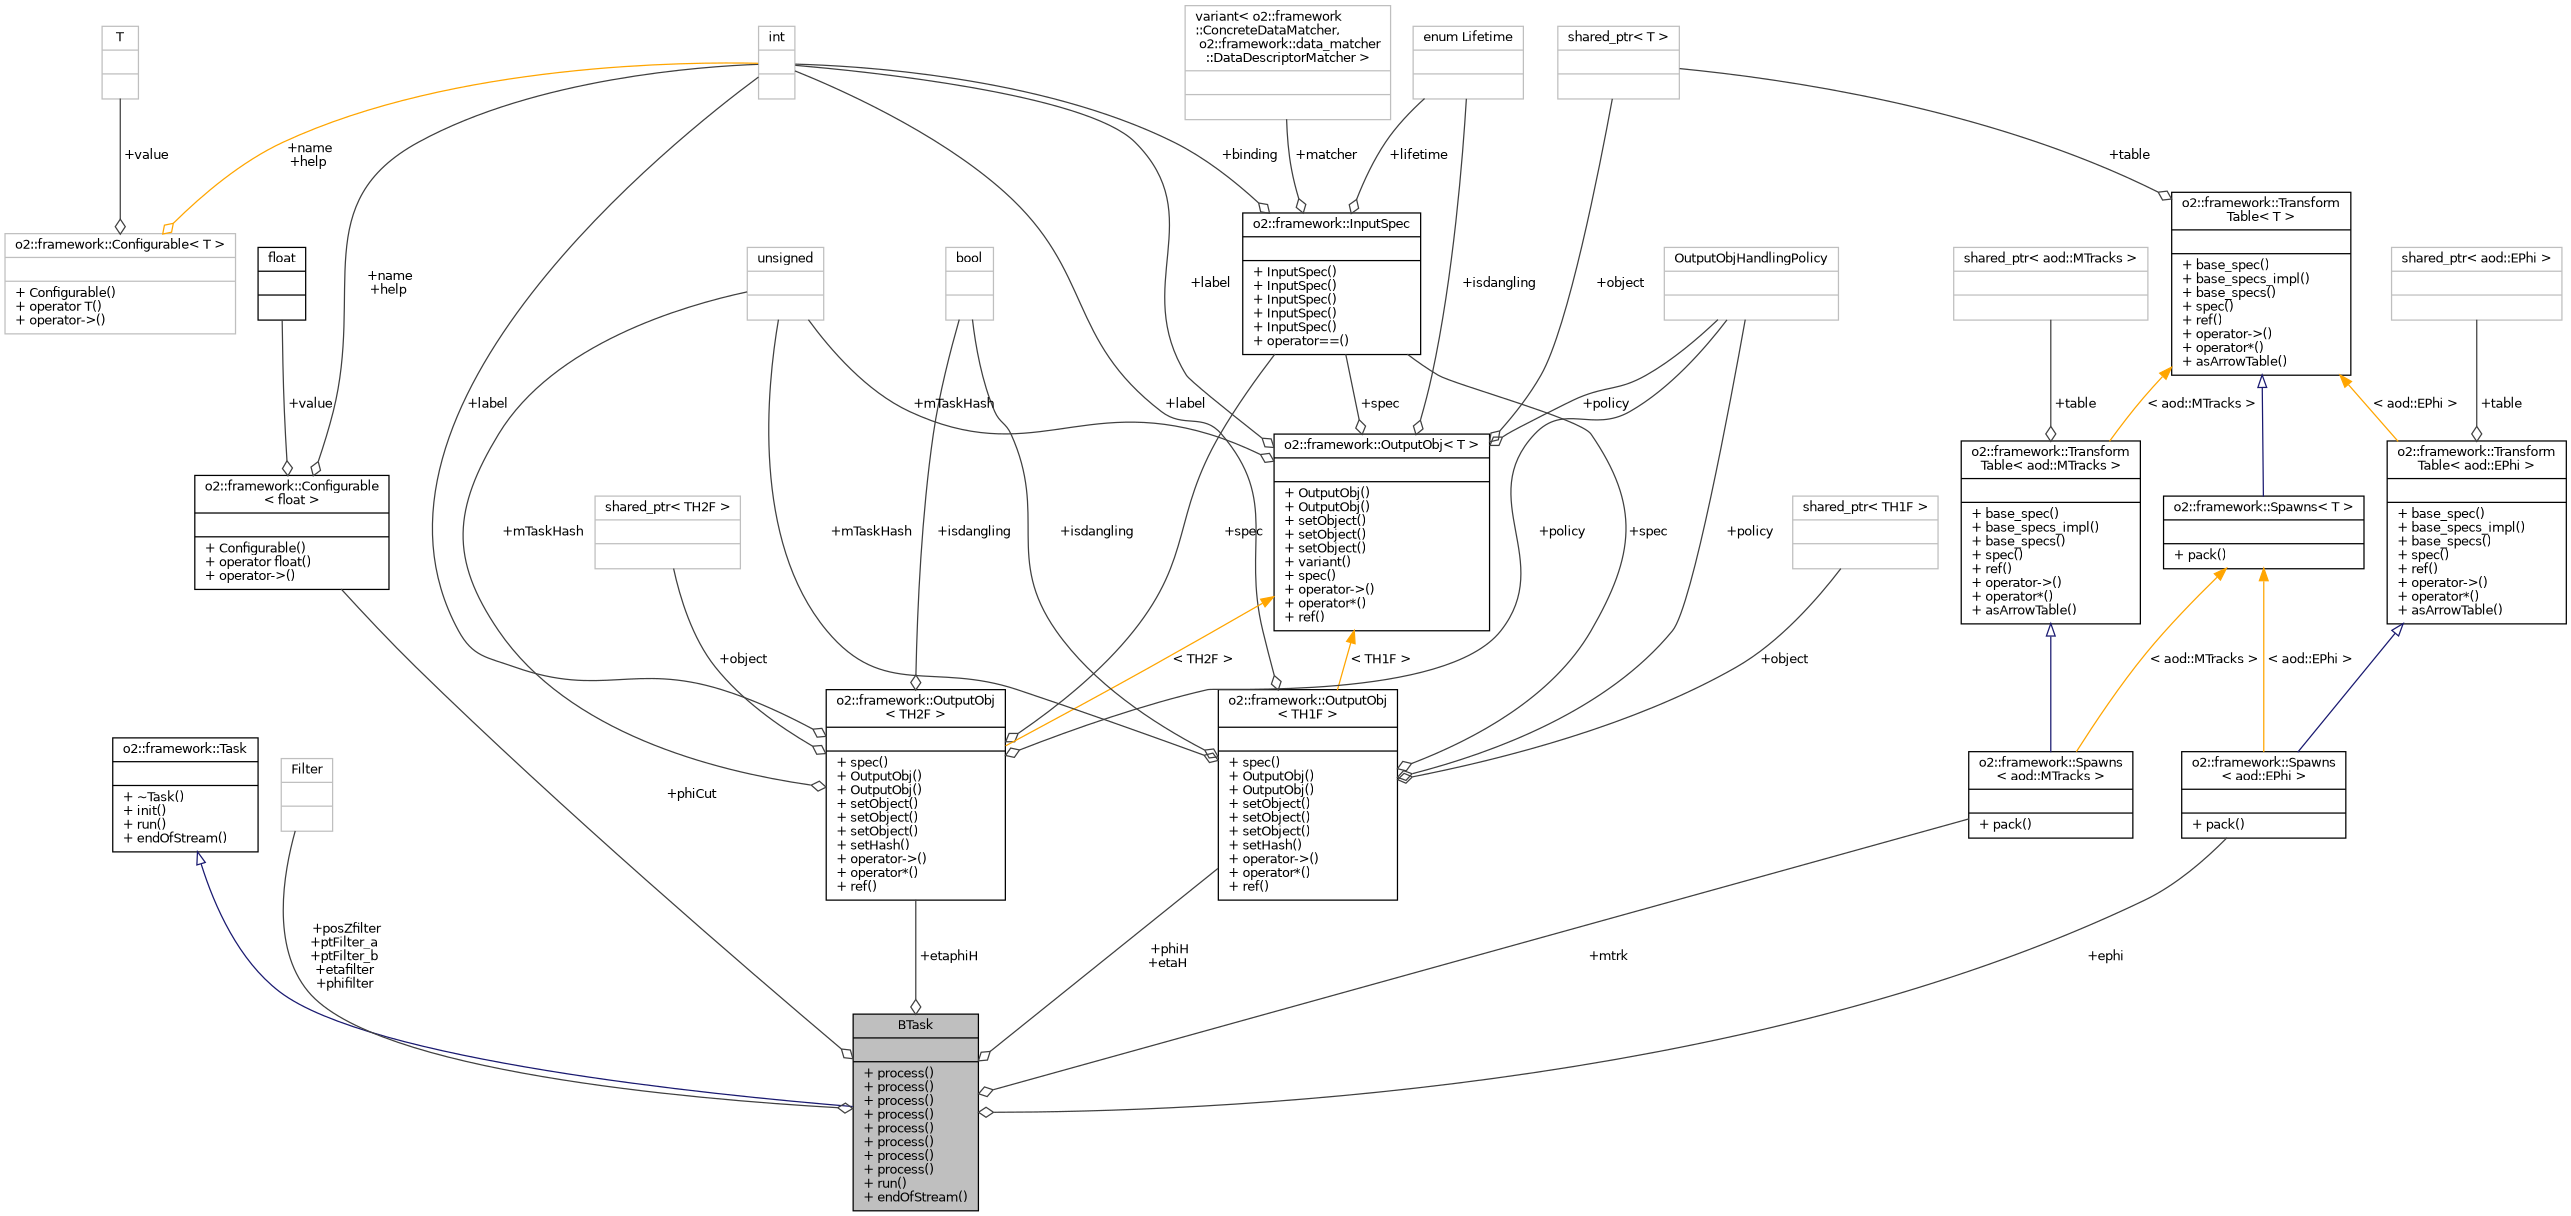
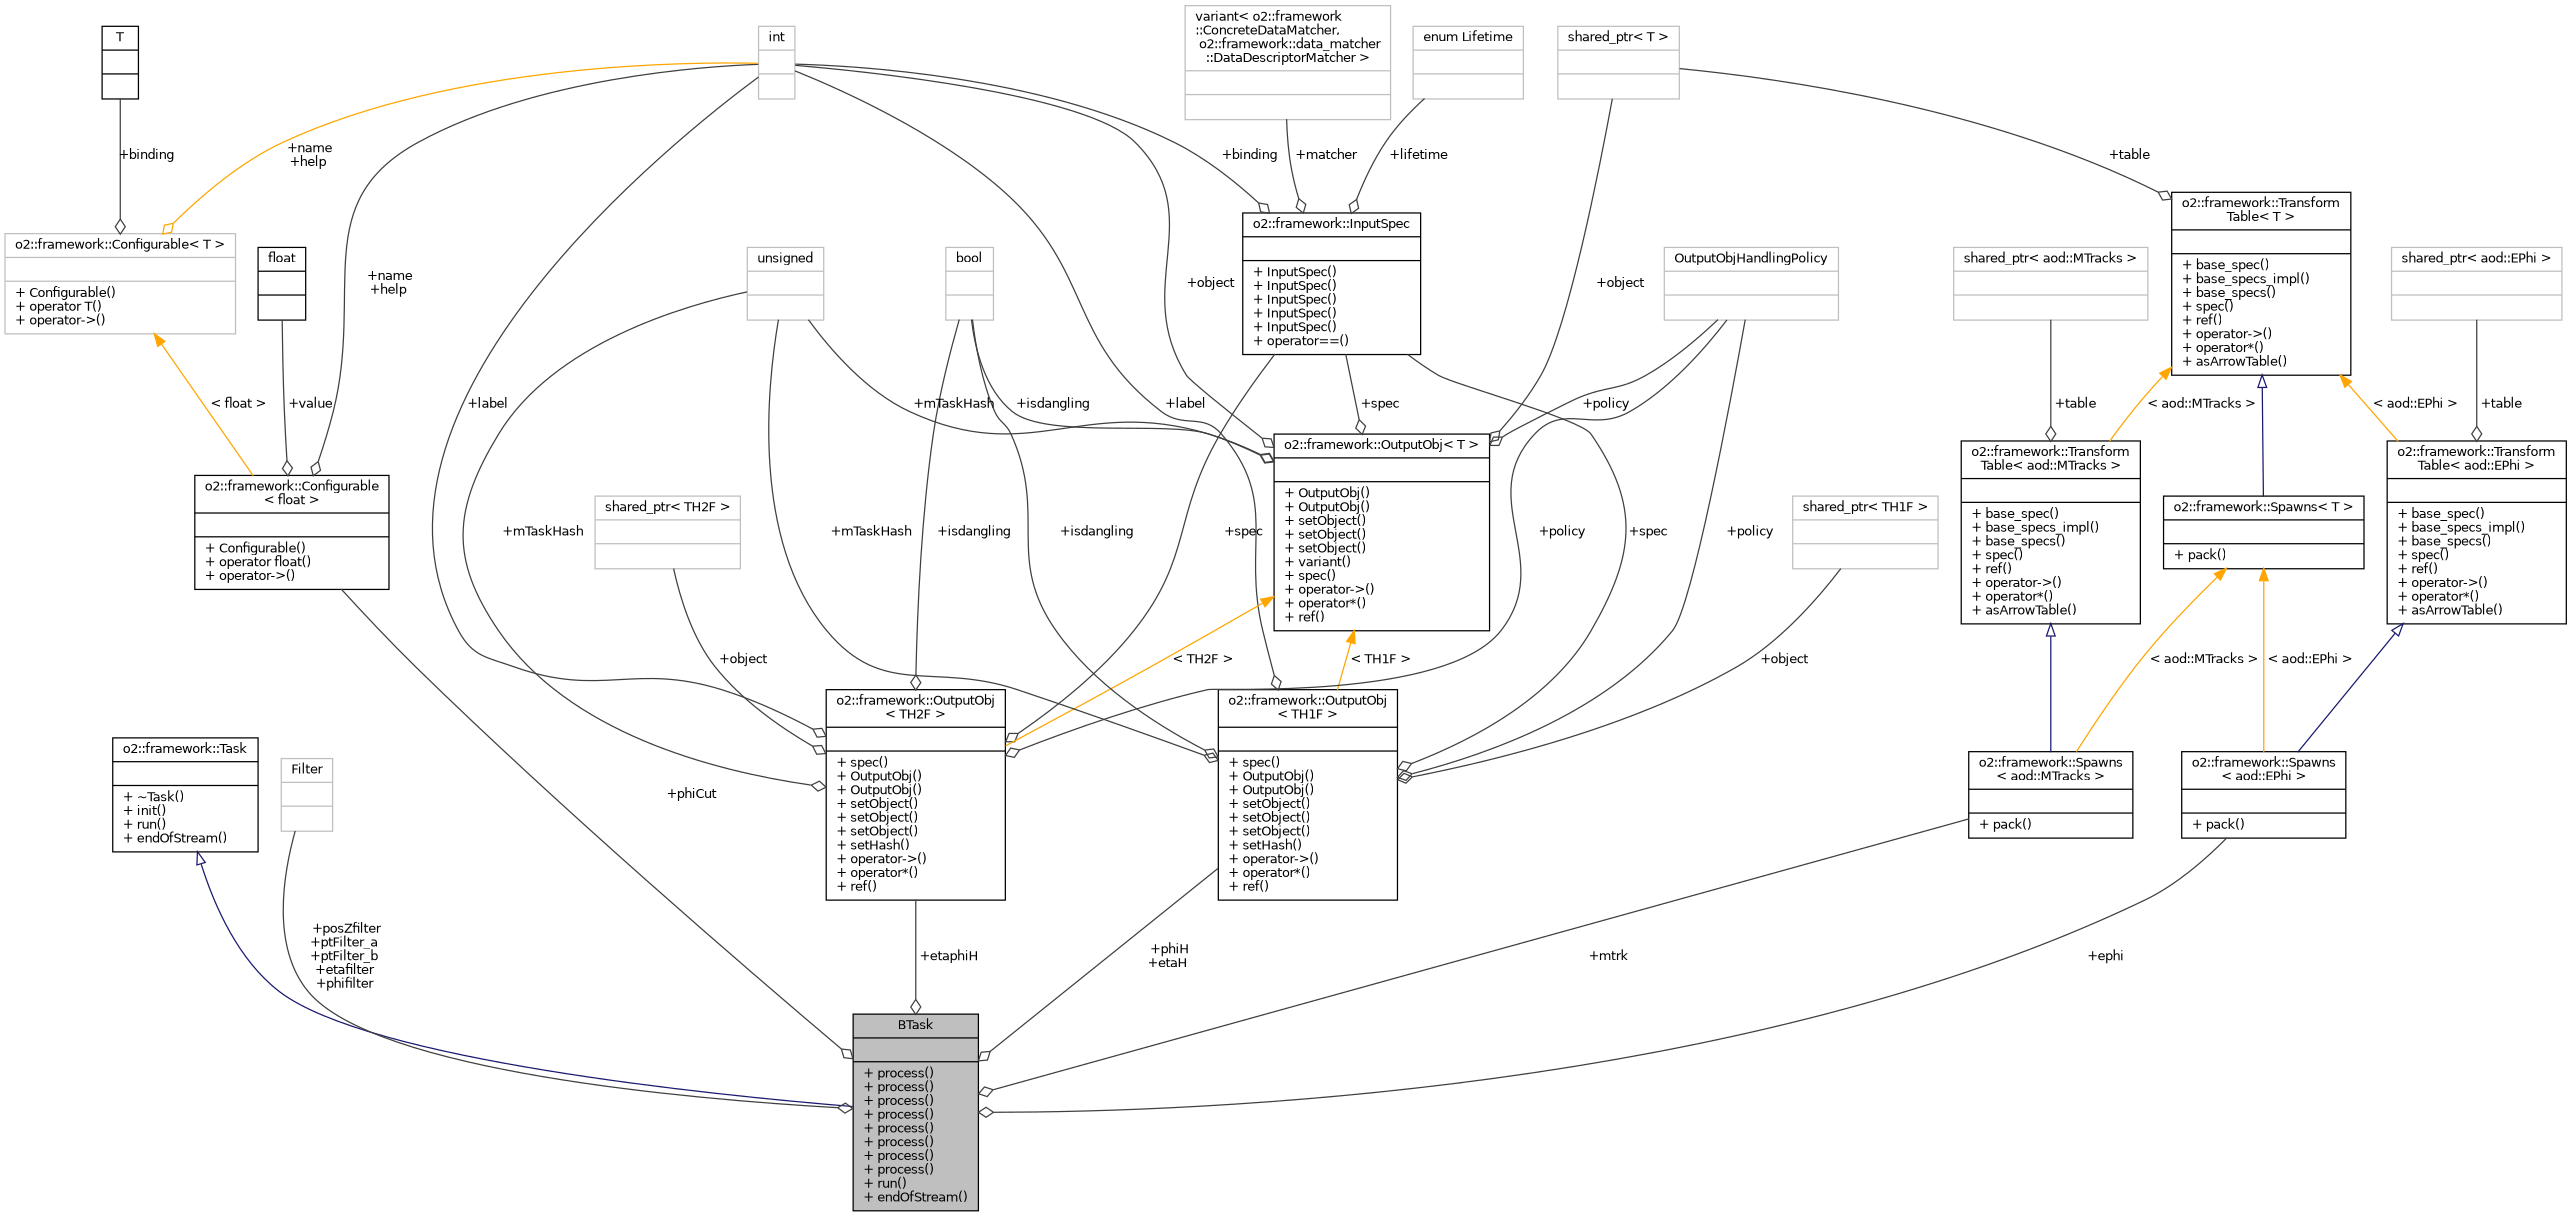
  digraph {
    node [color=black fontname=Helvetica fontsize=10 shape=record]
    edge [color=grey25 fontname=Helvetica fontsize=10 labelfontname=Helvetica labelfontsize=10 style=solid arrowhead=odiamond]
    n1 [fillcolor=grey75 fontcolor=black height=0.2 label="{BTask\n||+ process()\l+ process()\l+ process()\l+ process()\l+ process()\l+ process()\l+ process()\l+ process()\l+ run()\l+ endOfStream()\l}" style=filled width=0.4]
    n2 [height=0.2 label="{o2::framework::Task\n||+ ~Task()\l+ init()\l+ run()\l+ endOfStream()\l}" width=0.4]
    n3 [color=grey75 height=0.2 label="{Filter\n||}" width=0.4]
    n4 [height=0.2 label="{float\n||}" width=0.4]
    n5 [height=0.2 label="{o2::framework::Configurable\l\< float \>\n||+ Configurable()\l+ operator float()\l+ operator-\>()\l}" width=0.4]
    n6 [color=grey75 height=0.2 label="{int\n||}" width=0.4]
    n7 [color=grey75 height=0.2 label="{o2::framework::Configurable\< T \>\n||+ Configurable()\l+ operator T()\l+ operator-\>()\l}" width=0.4]
    n8 [height=0.2 label="{o2::framework::OutputObj\l\< TH2F \>\n||+ spec()\l+ OutputObj()\l+ OutputObj()\l+ setObject()\l+ setObject()\l+ setObject()\l+ setHash()\l+ operator-\>()\l+ operator*()\l+ ref()\l}" width=0.4]
    n9 [height=0.2 label="{o2::framework::InputSpec\n||+ InputSpec()\l+ InputSpec()\l+ InputSpec()\l+ InputSpec()\l+ InputSpec()\l+ operator==()\l}" width=0.4]
    n10 [height=0.2 label="{o2::framework::OutputObj\< T \>\n||+ OutputObj()\l+ OutputObj()\l+ setObject()\l+ setObject()\l+ setObject()\l+ variant()\l+ spec()\l+ operator-\>()\l+ operator*()\l+ ref()\l}" width=0.4]
    n11 [height=0.2 label="{o2::framework::OutputObj\l\< TH1F \>\n||+ spec()\l+ OutputObj()\l+ OutputObj()\l+ setObject()\l+ setObject()\l+ setObject()\l+ setHash()\l+ operator-\>()\l+ operator*()\l+ ref()\l}" width=0.4]
-   n12 [color=grey75 height=0.2 label="{T\n||}" width=0.4]
+   n12 [height=0.2 label="{T\n||}" width=0.4]
    n13 [height=0.2 label="{o2::framework::Spawns\l\< aod::MTracks \>\n||+ pack()\l}" width=0.4]
    n14 [height=0.2 label="{o2::framework::Transform\lTable\< aod::MTracks \>\n||+ base_spec()\l+ base_specs_impl()\l+ base_specs()\l+ spec()\l+ ref()\l+ operator-\>()\l+ operator*()\l+ asArrowTable()\l}" width=0.4]
    n15 [color=grey75 height=0.2 label="{shared_ptr\< aod::MTracks \>\n||}" width=0.4]
    n16 [height=0.2 label="{o2::framework::Transform\lTable\< T \>\n||+ base_spec()\l+ base_specs_impl()\l+ base_specs()\l+ spec()\l+ ref()\l+ operator-\>()\l+ operator*()\l+ asArrowTable()\l}" width=0.4]
    n17 [height=0.2 label="{o2::framework::Spawns\< T \>\n||+ pack()\l}" width=0.4]
    n18 [height=0.2 label="{o2::framework::Transform\lTable\< aod::EPhi \>\n||+ base_spec()\l+ base_specs_impl()\l+ base_specs()\l+ spec()\l+ ref()\l+ operator-\>()\l+ operator*()\l+ asArrowTable()\l}" width=0.4]
    n19 [height=0.2 label="{o2::framework::Spawns\l\< aod::EPhi \>\n||+ pack()\l}" width=0.4]
    n20 [color=grey75 height=0.2 label="{shared_ptr\< T \>\n||}" width=0.4]
    n21 [color=grey75 height=0.2 label="{OutputObjHandlingPolicy\n||}" width=0.4]
    n22 [color=grey75 height=0.2 label="{bool\n||}" width=0.4]
    n23 [color=grey75 height=0.2 label="{enum Lifetime\n||}" width=0.4]
    n24 [color=grey75 height=0.2 label="{variant\< o2::framework\l::ConcreteDataMatcher,\l o2::framework::data_matcher\l::DataDescriptorMatcher \>\n||}" width=0.4]
    n25 [color=grey75 height=0.2 label="{shared_ptr\< TH2F \>\n||}" width=0.4]
    n26 [color=grey75 height=0.2 label="{unsigned\n||}" width=0.4]
    n27 [color=grey75 height=0.2 label="{shared_ptr\< aod::EPhi \>\n||}" width=0.4]
    n28 [color=grey75 height=0.2 label="{shared_ptr\< TH1F \>\n||}" width=0.4]
    n2 -> n1 [arrowtail=onormal color=midnightblue dir=back arrowhead=""]
    n3 -> n1 [label=" +posZfilter\n+ptFilter_a\n+ptFilter_b\n+etafilter\n+phifilter"]
    n4 -> n5 [label=" +value"]
    n5 -> n1 [label=" +phiCut"]
    n6 -> n5 [label=" +name\n+help"]
    n6 -> n7 [color=orange label=" +name\n+help"]
    n6 -> n8 [label=" +label"]
    n6 -> n9 [label=" +binding"]
-   n6 -> n10 [label=" +label"]
+   n6 -> n10 [label=" +object"]
    n6 -> n11 [label=" +label"]
+   n7 -> n5 [color=orange dir=back label=" \< float \>" arrowhead=""]
    n8 -> n1 [label=" +etaphiH"]
    n9 -> n8 [label=" +spec"]
    n9 -> n10 [label=" +spec"]
    n9 -> n11 [label=" +spec"]
    n10 -> n8 [color=orange dir=back label=" \< TH2F \>" arrowhead=""]
    n10 -> n11 [color=orange dir=back label=" \< TH1F \>" arrowhead=""]
    n11 -> n1 [label=" +phiH\n+etaH"]
-   n12 -> n7 [label=" +value"]
+   n12 -> n7 [label=" +binding"]
    n13 -> n1 [label=" +mtrk"]
    n14 -> n13 [arrowtail=onormal color=midnightblue dir=back arrowhead=""]
    n15 -> n14 [label=" +table"]
    n16 -> n14 [color=orange dir=back label=" \< aod::MTracks \>" arrowhead=""]
    n16 -> n17 [arrowtail=onormal color=midnightblue dir=back arrowhead=""]
    n16 -> n18 [color=orange dir=back label=" \< aod::EPhi \>" arrowhead=""]
    n17 -> n13 [color=orange dir=back label=" \< aod::MTracks \>" arrowhead=""]
    n17 -> n19 [color=orange dir=back label=" \< aod::EPhi \>" arrowhead=""]
    n18 -> n19 [arrowtail=onormal color=midnightblue dir=back arrowhead=""]
    n19 -> n1 [label=" +ephi"]
    n20 -> n10 [label=" +object"]
    n20 -> n16 [label=" +table"]
    n21 -> n8 [label=" +policy"]
    n21 -> n10 [label=" +policy"]
    n21 -> n11 [label=" +policy"]
    n22 -> n8 [label=" +isdangling"]
-   n23 -> n10 [label=" +isdangling"]
+   n22 -> n10 [label=" +isdangling"]
    n22 -> n11 [label=" +isdangling"]
    n23 -> n9 [label=" +lifetime"]
    n24 -> n9 [label=" +matcher"]
    n25 -> n8 [label=" +object"]
    n26 -> n8 [label=" +mTaskHash"]
    n26 -> n10 [label=" +mTaskHash"]
    n26 -> n11 [label=" +mTaskHash"]
    n27 -> n18 [label=" +table"]
    n28 -> n11 [label=" +object"]
  }
